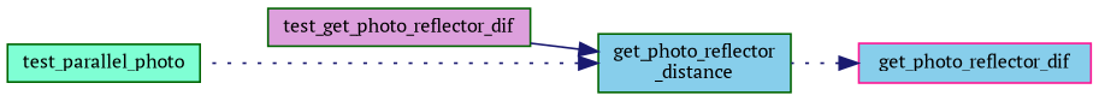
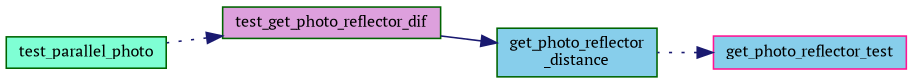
  digraph {
    fontname="PT Serif"
    rankdir=RL
    node [color=darkgreen fillcolor=skyblue fontname="PT Serif" fontsize=10 shape=record style=filled]
    edge [color=midnightblue dir=back fontname="PT Serif" fontsize=10 labelfontname=Helvetica labelfontsize=10 style=dotted]
-   n1 [color=deeppink fontcolor=black height=0.2 label=get_photo_reflector_dif width=0.4]
+   n1 [color=deeppink fontcolor=black height=0.2 label=get_photo_reflector_test width=0.4]
    n2 [height=0.2 label="get_photo_reflector\l_distance" width=0.4]
    n3 [fillcolor=plum height=0.2 label=test_get_photo_reflector_dif width=0.4]
    n4 [fillcolor=aquamarine height=0.2 label=test_parallel_photo width=0.4]
    n1 -> n2
    n2 -> n3 [style=solid]
-   n2 -> n4
+   n3 -> n4
  }
